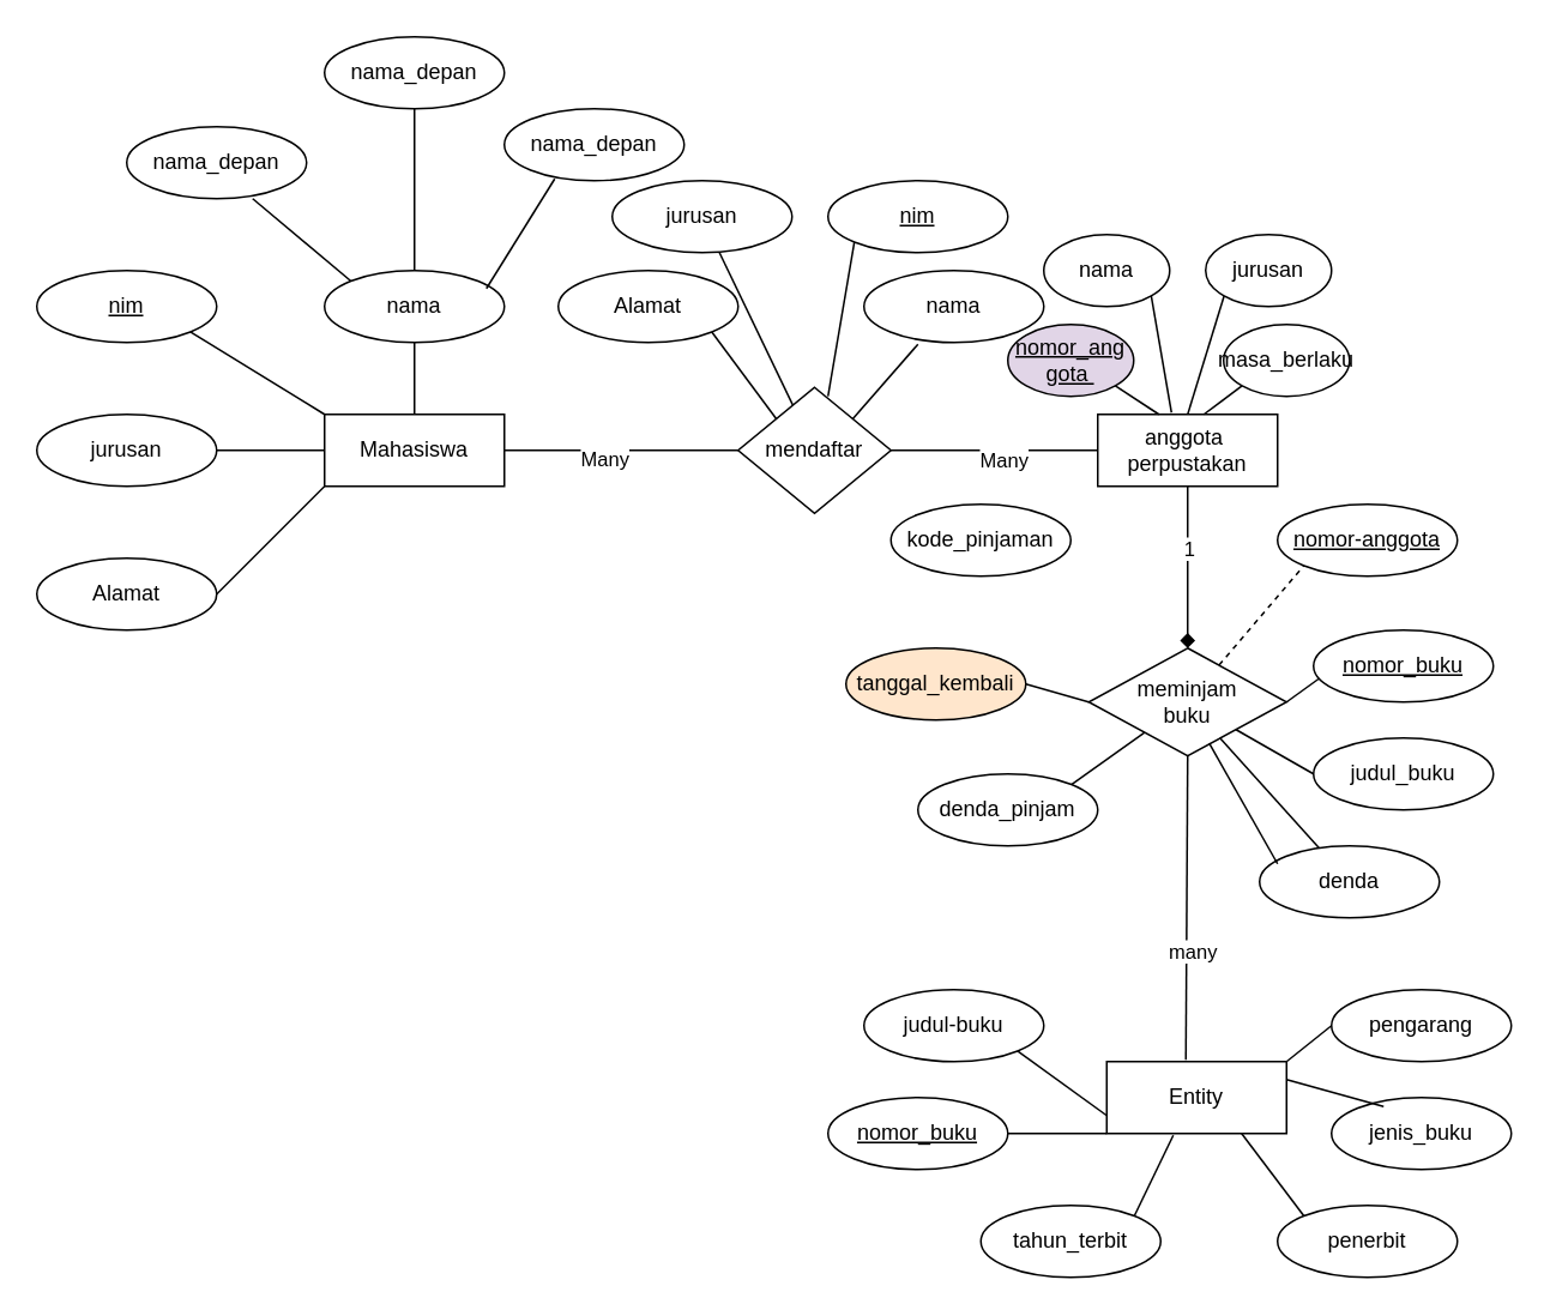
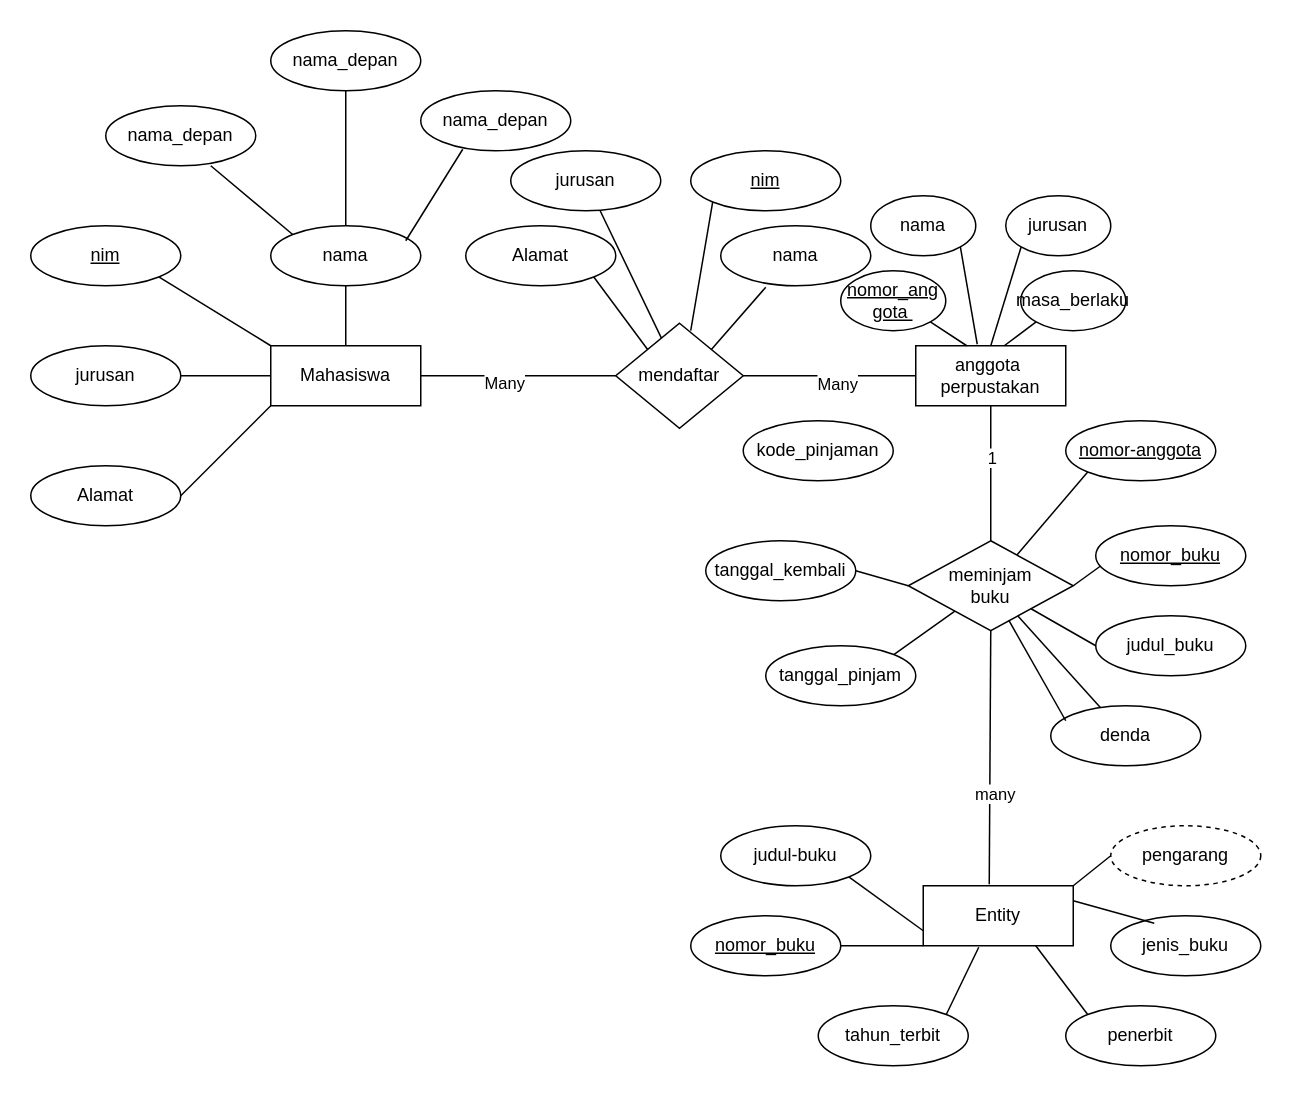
  <mxCell id="0" />
  <mxCell id="1" parent="0" />
  <mxCell id="2" value="nama_depan" style="ellipse;whiteSpace=wrap;html=1;align=center;" vertex="1" parent="1"><mxGeometry x="70" y="70" width="100" height="40" as="geometry" /></mxCell>
  <mxCell id="3" value="nama_depan" style="ellipse;whiteSpace=wrap;html=1;align=center;" vertex="1" parent="1"><mxGeometry x="180" y="20" width="100" height="40" as="geometry" /></mxCell>
  <mxCell id="4" value="nama_depan" style="ellipse;whiteSpace=wrap;html=1;align=center;" vertex="1" parent="1"><mxGeometry x="280" y="60" width="100" height="40" as="geometry" /></mxCell>
  <mxCell id="5" value="nama" style="ellipse;whiteSpace=wrap;html=1;align=center;" vertex="1" parent="1"><mxGeometry x="180" y="150" width="100" height="40" as="geometry" /></mxCell>
  <mxCell id="6" value="" style="endArrow=none;html=1;rounded=0;entryX=0.7;entryY=1;entryDx=0;entryDy=0;entryPerimeter=0;exitX=0;exitY=0;exitDx=0;exitDy=0;" edge="1" parent="1" source="5" target="2"><mxGeometry relative="1" as="geometry"><mxPoint x="213" y="156" as="sourcePoint" /><mxPoint x="290" y="240" as="targetPoint" /><Array as="points" /></mxGeometry></mxCell>
  <mxCell id="7" value="" style="endArrow=none;html=1;rounded=0;entryX=0.5;entryY=1;entryDx=0;entryDy=0;exitX=0.5;exitY=0;exitDx=0;exitDy=0;" edge="1" parent="1" source="5" target="3"><mxGeometry relative="1" as="geometry"><mxPoint x="230" y="150" as="sourcePoint" /><mxPoint x="480" y="260" as="targetPoint" /></mxGeometry></mxCell>
  <mxCell id="8" value="" style="endArrow=none;html=1;rounded=0;exitX=0.28;exitY=0.975;exitDx=0;exitDy=0;exitPerimeter=0;entryX=0.9;entryY=0.25;entryDx=0;entryDy=0;entryPerimeter=0;" edge="1" parent="1" source="4" target="5"><mxGeometry relative="1" as="geometry"><mxPoint x="300" y="220" as="sourcePoint" /><mxPoint x="390" y="220" as="targetPoint" /></mxGeometry></mxCell>
  <mxCell id="9" value="Mahasiswa" style="whiteSpace=wrap;html=1;align=center;" vertex="1" parent="1"><mxGeometry x="180" y="230" width="100" height="40" as="geometry" /></mxCell>
  <mxCell id="10" value="" style="endArrow=none;html=1;rounded=0;exitX=0.5;exitY=1;exitDx=0;exitDy=0;entryX=0.5;entryY=0;entryDx=0;entryDy=0;" edge="1" parent="1" source="5" target="9"><mxGeometry relative="1" as="geometry"><mxPoint x="280" y="230" as="sourcePoint" /><mxPoint x="360" y="230" as="targetPoint" /></mxGeometry></mxCell>
  <mxCell id="11" value="nim" style="ellipse;whiteSpace=wrap;html=1;align=center;fontStyle=4;" vertex="1" parent="1"><mxGeometry x="20" y="150" width="100" height="40" as="geometry" /></mxCell>
  <mxCell id="12" value="jurusan" style="ellipse;whiteSpace=wrap;html=1;align=center;" vertex="1" parent="1"><mxGeometry x="20" y="230" width="100" height="40" as="geometry" /></mxCell>
  <mxCell id="13" value="Alamat" style="ellipse;whiteSpace=wrap;html=1;align=center;" vertex="1" parent="1"><mxGeometry x="20" y="310" width="100" height="40" as="geometry" /></mxCell>
  <mxCell id="14" value="" style="endArrow=none;html=1;rounded=0;exitX=1;exitY=1;exitDx=0;exitDy=0;entryX=0;entryY=0;entryDx=0;entryDy=0;" edge="1" parent="1" source="11" target="9"><mxGeometry relative="1" as="geometry"><mxPoint x="280" y="230" as="sourcePoint" /><mxPoint x="360" y="230" as="targetPoint" /></mxGeometry></mxCell>
  <mxCell id="15" value="" style="endArrow=none;html=1;rounded=0;exitX=1;exitY=0.5;exitDx=0;exitDy=0;entryX=0;entryY=0.5;entryDx=0;entryDy=0;" edge="1" parent="1" source="12" target="9"><mxGeometry relative="1" as="geometry"><mxPoint x="115" y="194" as="sourcePoint" /><mxPoint x="190" y="240" as="targetPoint" /><Array as="points" /></mxGeometry></mxCell>
  <mxCell id="16" value="" style="endArrow=none;html=1;rounded=0;exitX=1;exitY=0.5;exitDx=0;exitDy=0;entryX=0;entryY=1;entryDx=0;entryDy=0;" edge="1" parent="1" source="13" target="9"><mxGeometry relative="1" as="geometry"><mxPoint x="125" y="204" as="sourcePoint" /><mxPoint x="200" y="250" as="targetPoint" /></mxGeometry></mxCell>
  <mxCell id="17" value="mendaftar" style="shape=rhombus;perimeter=rhombusPerimeter;whiteSpace=wrap;html=1;align=center;" vertex="1" parent="1"><mxGeometry x="410" y="215" width="85" height="70" as="geometry" /></mxCell>
  <mxCell id="18" value="" style="endArrow=none;html=1;rounded=0;entryX=0;entryY=0.5;entryDx=0;entryDy=0;exitX=1;exitY=0.5;exitDx=0;exitDy=0;" edge="1" parent="1" source="9" target="17"><mxGeometry relative="1" as="geometry"><mxPoint x="280" y="230" as="sourcePoint" /><mxPoint x="440" y="230" as="targetPoint" /></mxGeometry></mxCell>
  <mxCell id="19" value="Many" style="edgeLabel;html=1;align=center;verticalAlign=middle;resizable=0;points=[];" vertex="1" connectable="0" parent="18"><mxGeometry x="-0.154" y="-4" relative="1" as="geometry"><mxPoint as="offset" /></mxGeometry></mxCell>
  <mxCell id="20" value="anggota&amp;nbsp;&lt;div&gt;perpustakan&lt;/div&gt;" style="whiteSpace=wrap;html=1;align=center;" vertex="1" parent="1"><mxGeometry x="610" y="230" width="100" height="40" as="geometry" /></mxCell>
  <mxCell id="21" value="" style="endArrow=none;html=1;rounded=0;exitX=1;exitY=0.5;exitDx=0;exitDy=0;entryX=0;entryY=0.5;entryDx=0;entryDy=0;" edge="1" parent="1" source="17" target="20"><mxGeometry relative="1" as="geometry"><mxPoint x="480" y="300" as="sourcePoint" /><mxPoint x="610" y="300" as="targetPoint" /></mxGeometry></mxCell>
  <mxCell id="22" value="Many" style="edgeLabel;html=1;align=center;verticalAlign=middle;resizable=0;points=[];" vertex="1" connectable="0" parent="21"><mxGeometry x="0.078" y="-5" relative="1" as="geometry"><mxPoint as="offset" /></mxGeometry></mxCell>
  <mxCell id="23" value="nama" style="ellipse;whiteSpace=wrap;html=1;align=center;" vertex="1" parent="1"><mxGeometry x="480" y="150" width="100" height="40" as="geometry" /></mxCell>
  <mxCell id="24" value="jurusan" style="ellipse;whiteSpace=wrap;html=1;align=center;" vertex="1" parent="1"><mxGeometry x="340" y="100" width="100" height="40" as="geometry" /></mxCell>
  <mxCell id="25" value="Alamat" style="ellipse;whiteSpace=wrap;html=1;align=center;" vertex="1" parent="1"><mxGeometry x="310" y="150" width="100" height="40" as="geometry" /></mxCell>
  <mxCell id="26" value="nim" style="ellipse;whiteSpace=wrap;html=1;align=center;fontStyle=4;" vertex="1" parent="1"><mxGeometry x="460" y="100" width="100" height="40" as="geometry" /></mxCell>
  <mxCell id="27" value="" style="endArrow=none;html=1;rounded=0;exitX=1;exitY=1;exitDx=0;exitDy=0;entryX=0;entryY=0;entryDx=0;entryDy=0;" edge="1" parent="1" source="25" target="17"><mxGeometry relative="1" as="geometry"><mxPoint x="320" y="350" as="sourcePoint" /><mxPoint x="400" y="390" as="targetPoint" /></mxGeometry></mxCell>
  <mxCell id="28" value="" style="endArrow=none;html=1;rounded=0;" edge="1" parent="1" source="24" target="17"><mxGeometry relative="1" as="geometry"><mxPoint x="405" y="194" as="sourcePoint" /><mxPoint x="440" y="200" as="targetPoint" /></mxGeometry></mxCell>
  <mxCell id="29" value="" style="endArrow=none;html=1;rounded=0;exitX=0;exitY=1;exitDx=0;exitDy=0;entryX=0.588;entryY=0.071;entryDx=0;entryDy=0;entryPerimeter=0;" edge="1" parent="1" source="26" target="17"><mxGeometry relative="1" as="geometry"><mxPoint x="409" y="150" as="sourcePoint" /><mxPoint x="450" y="235" as="targetPoint" /></mxGeometry></mxCell>
  <mxCell id="30" value="" style="endArrow=none;html=1;rounded=0;exitX=0.3;exitY=1.025;exitDx=0;exitDy=0;entryX=1;entryY=0;entryDx=0;entryDy=0;exitPerimeter=0;" edge="1" parent="1" source="23" target="17"><mxGeometry relative="1" as="geometry"><mxPoint x="405" y="194" as="sourcePoint" /><mxPoint x="441" y="243" as="targetPoint" /></mxGeometry></mxCell>
  <mxCell id="31" value="nama" style="ellipse;whiteSpace=wrap;html=1;align=center;" vertex="1" parent="1"><mxGeometry x="580" y="130" width="70" height="40" as="geometry" /></mxCell>
- <mxCell id="32" value="nomor_ang&lt;div&gt;gota&amp;nbsp;&lt;/div&gt;" style="ellipse;whiteSpace=wrap;html=1;align=center;fontStyle=4;fillColor=#e1d5e7;" vertex="1" parent="1"><mxGeometry x="560" y="180" width="70" height="40" as="geometry" /></mxCell>
+ <mxCell id="32" value="nomor_ang&lt;div&gt;gota&amp;nbsp;&lt;/div&gt;" style="ellipse;whiteSpace=wrap;html=1;align=center;fontStyle=4;" vertex="1" parent="1"><mxGeometry x="560" y="180" width="70" height="40" as="geometry" /></mxCell>
  <mxCell id="33" value="jurusan" style="ellipse;whiteSpace=wrap;html=1;align=center;" vertex="1" parent="1"><mxGeometry x="670" y="130" width="70" height="40" as="geometry" /></mxCell>
  <mxCell id="34" value="masa_berlaku" style="ellipse;whiteSpace=wrap;html=1;align=center;" vertex="1" parent="1"><mxGeometry x="680" y="180" width="70" height="40" as="geometry" /></mxCell>
  <mxCell id="35" value="" style="endArrow=none;html=1;rounded=0;exitX=1;exitY=1;exitDx=0;exitDy=0;entryX=0.34;entryY=0;entryDx=0;entryDy=0;entryPerimeter=0;" edge="1" parent="1" source="32" target="20"><mxGeometry relative="1" as="geometry"><mxPoint x="550" y="380" as="sourcePoint" /><mxPoint x="600" y="410" as="targetPoint" /></mxGeometry></mxCell>
  <mxCell id="36" value="" style="endArrow=none;html=1;rounded=0;exitX=1;exitY=1;exitDx=0;exitDy=0;entryX=0.41;entryY=-0.025;entryDx=0;entryDy=0;entryPerimeter=0;" edge="1" parent="1" source="31" target="20"><mxGeometry relative="1" as="geometry"><mxPoint x="610" y="370" as="sourcePoint" /><mxPoint x="650" y="220" as="targetPoint" /><Array as="points" /></mxGeometry></mxCell>
  <mxCell id="37" value="" style="endArrow=none;html=1;rounded=0;exitX=0;exitY=1;exitDx=0;exitDy=0;entryX=0.5;entryY=0;entryDx=0;entryDy=0;" edge="1" parent="1" source="33" target="20"><mxGeometry relative="1" as="geometry"><mxPoint x="650" y="174" as="sourcePoint" /><mxPoint x="661" y="220" as="targetPoint" /><Array as="points" /></mxGeometry></mxCell>
  <mxCell id="38" value="" style="endArrow=none;html=1;rounded=0;exitX=0;exitY=1;exitDx=0;exitDy=0;entryX=0.59;entryY=0;entryDx=0;entryDy=0;entryPerimeter=0;" edge="1" parent="1" source="34" target="20"><mxGeometry relative="1" as="geometry"><mxPoint x="630" y="224" as="sourcePoint" /><mxPoint x="654" y="240" as="targetPoint" /></mxGeometry></mxCell>
  <mxCell id="39" value="meminjam&lt;div&gt;buku&lt;/div&gt;" style="shape=rhombus;perimeter=rhombusPerimeter;whiteSpace=wrap;html=1;align=center;" vertex="1" parent="1"><mxGeometry x="605" y="360" width="110" height="60" as="geometry" /></mxCell>
- <mxCell id="40" value="" style="endArrow=diamond;html=1;rounded=0;entryX=0.5;entryY=0;entryDx=0;entryDy=0;exitX=0.5;exitY=1;exitDx=0;exitDy=0;" edge="1" parent="1" source="20" target="39"><mxGeometry relative="1" as="geometry"><mxPoint x="550" y="310" as="sourcePoint" /><mxPoint x="710" y="310" as="targetPoint" /></mxGeometry></mxCell>
+ <mxCell id="40" value="" style="endArrow=none;html=1;rounded=0;entryX=0.5;entryY=0;entryDx=0;entryDy=0;exitX=0.5;exitY=1;exitDx=0;exitDy=0;" edge="1" parent="1" source="20" target="39"><mxGeometry relative="1" as="geometry"><mxPoint x="550" y="310" as="sourcePoint" /><mxPoint x="710" y="310" as="targetPoint" /></mxGeometry></mxCell>
  <mxCell id="41" value="1" style="edgeLabel;html=1;align=center;verticalAlign=middle;resizable=0;points=[];" vertex="1" connectable="0" parent="40"><mxGeometry x="-0.244" relative="1" as="geometry"><mxPoint as="offset" /></mxGeometry></mxCell>
  <mxCell id="42" value="Entity" style="whiteSpace=wrap;html=1;align=center;" vertex="1" parent="1"><mxGeometry x="615" y="590" width="100" height="40" as="geometry" /></mxCell>
  <mxCell id="43" value="" style="endArrow=none;html=1;rounded=0;exitX=0.5;exitY=1;exitDx=0;exitDy=0;entryX=0.44;entryY=-0.025;entryDx=0;entryDy=0;entryPerimeter=0;" edge="1" parent="1" source="39" target="42"><mxGeometry relative="1" as="geometry"><mxPoint x="530" y="430" as="sourcePoint" /><mxPoint x="600" y="480" as="targetPoint" /></mxGeometry></mxCell>
  <mxCell id="44" value="many" style="edgeLabel;html=1;align=center;verticalAlign=middle;resizable=0;points=[];" vertex="1" connectable="0" parent="43"><mxGeometry x="0.28" y="3" relative="1" as="geometry"><mxPoint as="offset" /></mxGeometry></mxCell>
  <mxCell id="45" value="nomor_buku" style="ellipse;whiteSpace=wrap;html=1;align=center;fontStyle=4;" vertex="1" parent="1"><mxGeometry x="730" y="350" width="100" height="40" as="geometry" /></mxCell>
  <mxCell id="46" value="nomor-anggota" style="ellipse;whiteSpace=wrap;html=1;align=center;fontStyle=4;" vertex="1" parent="1"><mxGeometry x="710" y="280" width="100" height="40" as="geometry" /></mxCell>
- <mxCell id="47" value="denda_pinjam" style="ellipse;whiteSpace=wrap;html=1;align=center;" vertex="1" parent="1"><mxGeometry x="510" y="430" width="100" height="40" as="geometry" /></mxCell>
- <mxCell id="48" value="tanggal_kembali" style="ellipse;whiteSpace=wrap;html=1;align=center;fillColor=#ffe6cc;" vertex="1" parent="1"><mxGeometry x="470" y="360" width="100" height="40" as="geometry" /></mxCell>
+ <mxCell id="47" value="tanggal_pinjam" style="ellipse;whiteSpace=wrap;html=1;align=center;" vertex="1" parent="1"><mxGeometry x="510" y="430" width="100" height="40" as="geometry" /></mxCell>
+ <mxCell id="48" value="tanggal_kembali" style="ellipse;whiteSpace=wrap;html=1;align=center;" vertex="1" parent="1"><mxGeometry x="470" y="360" width="100" height="40" as="geometry" /></mxCell>
  <mxCell id="49" value="kode_pinjaman" style="ellipse;whiteSpace=wrap;html=1;align=center;" vertex="1" parent="1"><mxGeometry x="495" y="280" width="100" height="40" as="geometry" /></mxCell>
  <mxCell id="50" value="denda" style="ellipse;whiteSpace=wrap;html=1;align=center;" vertex="1" parent="1"><mxGeometry x="700" y="470" width="100" height="40" as="geometry" /></mxCell>
  <mxCell id="51" value="judul_buku" style="ellipse;whiteSpace=wrap;html=1;align=center;" vertex="1" parent="1"><mxGeometry x="730" y="410" width="100" height="40" as="geometry" /></mxCell>
  <mxCell id="52" value="" style="endArrow=none;html=1;rounded=0;entryX=1;entryY=0;entryDx=0;entryDy=0;" edge="1" parent="1" source="39" target="47"><mxGeometry relative="1" as="geometry"><mxPoint x="400" y="490" as="sourcePoint" /><mxPoint x="560" y="490" as="targetPoint" /></mxGeometry></mxCell>
  <mxCell id="53" value="" style="endArrow=none;html=1;rounded=0;entryX=0;entryY=0.5;entryDx=0;entryDy=0;exitX=1;exitY=0.5;exitDx=0;exitDy=0;" edge="1" parent="1" source="48" target="39"><mxGeometry relative="1" as="geometry"><mxPoint x="240" y="430" as="sourcePoint" /><mxPoint x="330" y="430" as="targetPoint" /></mxGeometry></mxCell>
  <mxCell id="54" value="" style="endArrow=none;html=1;rounded=0;" edge="1" parent="1" source="39" target="50"><mxGeometry relative="1" as="geometry"><mxPoint x="400" y="490" as="sourcePoint" /><mxPoint x="490" y="490" as="targetPoint" /></mxGeometry></mxCell>
- <mxCell id="55" value="" style="endArrow=none;html=1;rounded=0;entryX=0;entryY=1;entryDx=0;entryDy=0;dashed=1;" edge="1" parent="1" source="39" target="46"><mxGeometry relative="1" as="geometry"><mxPoint x="260" y="480" as="sourcePoint" /><mxPoint x="420" y="480" as="targetPoint" /></mxGeometry></mxCell>
+ <mxCell id="55" value="" style="endArrow=none;html=1;rounded=0;entryX=0;entryY=1;entryDx=0;entryDy=0;" edge="1" parent="1" source="39" target="46"><mxGeometry relative="1" as="geometry"><mxPoint x="260" y="480" as="sourcePoint" /><mxPoint x="420" y="480" as="targetPoint" /></mxGeometry></mxCell>
  <mxCell id="56" value="" style="endArrow=none;html=1;rounded=0;entryX=0.03;entryY=0.675;entryDx=0;entryDy=0;entryPerimeter=0;exitX=1;exitY=0.5;exitDx=0;exitDy=0;" edge="1" parent="1" source="39" target="45"><mxGeometry relative="1" as="geometry"><mxPoint x="370" y="520" as="sourcePoint" /><mxPoint x="530" y="520" as="targetPoint" /></mxGeometry></mxCell>
  <mxCell id="57" value="" style="endArrow=none;html=1;rounded=0;entryX=0;entryY=0.5;entryDx=0;entryDy=0;" edge="1" parent="1" source="39" target="51"><mxGeometry relative="1" as="geometry"><mxPoint x="490" y="500" as="sourcePoint" /><mxPoint x="650" y="500" as="targetPoint" /></mxGeometry></mxCell>
  <mxCell id="58" value="" style="endArrow=none;html=1;rounded=0;exitX=0.609;exitY=0.883;exitDx=0;exitDy=0;exitPerimeter=0;" edge="1" parent="1" source="39"><mxGeometry relative="1" as="geometry"><mxPoint x="550" y="480" as="sourcePoint" /><mxPoint x="710" y="480" as="targetPoint" /></mxGeometry></mxCell>
  <mxCell id="59" value="penerbit" style="ellipse;whiteSpace=wrap;html=1;align=center;" vertex="1" parent="1"><mxGeometry x="710" y="670" width="100" height="40" as="geometry" /></mxCell>
  <mxCell id="60" value="judul-buku" style="ellipse;whiteSpace=wrap;html=1;align=center;" vertex="1" parent="1"><mxGeometry x="480" y="550" width="100" height="40" as="geometry" /></mxCell>
  <mxCell id="61" value="tahun_terbit" style="ellipse;whiteSpace=wrap;html=1;align=center;" vertex="1" parent="1"><mxGeometry x="545" y="670" width="100" height="40" as="geometry" /></mxCell>
- <mxCell id="62" value="pengarang" style="ellipse;whiteSpace=wrap;html=1;align=center;" vertex="1" parent="1"><mxGeometry x="740" y="550" width="100" height="40" as="geometry" /></mxCell>
+ <mxCell id="62" value="pengarang" style="ellipse;whiteSpace=wrap;html=1;align=center;dashed=1;" vertex="1" parent="1"><mxGeometry x="740" y="550" width="100" height="40" as="geometry" /></mxCell>
  <mxCell id="63" value="jenis_buku" style="ellipse;whiteSpace=wrap;html=1;align=center;" vertex="1" parent="1"><mxGeometry x="740" y="610" width="100" height="40" as="geometry" /></mxCell>
  <mxCell id="64" value="nomor_buku" style="ellipse;whiteSpace=wrap;html=1;align=center;fontStyle=4;" vertex="1" parent="1"><mxGeometry x="460" y="610" width="100" height="40" as="geometry" /></mxCell>
  <mxCell id="65" value="" style="endArrow=none;html=1;rounded=0;entryX=0;entryY=0.5;entryDx=0;entryDy=0;exitX=1;exitY=0;exitDx=0;exitDy=0;" edge="1" parent="1" source="42" target="62"><mxGeometry relative="1" as="geometry"><mxPoint x="720" y="590" as="sourcePoint" /><mxPoint x="450" y="480" as="targetPoint" /></mxGeometry></mxCell>
  <mxCell id="66" value="" style="endArrow=none;html=1;rounded=0;entryX=0.29;entryY=0.125;entryDx=0;entryDy=0;entryPerimeter=0;exitX=1;exitY=0.25;exitDx=0;exitDy=0;" edge="1" parent="1" source="42" target="63"><mxGeometry relative="1" as="geometry"><mxPoint x="80" y="490" as="sourcePoint" /><mxPoint x="240" y="490" as="targetPoint" /></mxGeometry></mxCell>
  <mxCell id="67" value="" style="endArrow=none;html=1;rounded=0;entryX=0;entryY=0;entryDx=0;entryDy=0;exitX=0.75;exitY=1;exitDx=0;exitDy=0;" edge="1" parent="1" source="42" target="59"><mxGeometry relative="1" as="geometry"><mxPoint x="140" y="570" as="sourcePoint" /><mxPoint x="300" y="570" as="targetPoint" /></mxGeometry></mxCell>
  <mxCell id="68" value="" style="endArrow=none;html=1;rounded=0;entryX=1;entryY=0;entryDx=0;entryDy=0;exitX=0.37;exitY=1.025;exitDx=0;exitDy=0;exitPerimeter=0;" edge="1" parent="1" source="42" target="61"><mxGeometry relative="1" as="geometry"><mxPoint x="140" y="640" as="sourcePoint" /><mxPoint x="300" y="640" as="targetPoint" /></mxGeometry></mxCell>
  <mxCell id="69" value="" style="endArrow=none;html=1;rounded=0;entryX=0;entryY=0.75;entryDx=0;entryDy=0;exitX=1;exitY=1;exitDx=0;exitDy=0;" edge="1" parent="1" source="60" target="42"><mxGeometry relative="1" as="geometry"><mxPoint x="560" y="600" as="sourcePoint" /><mxPoint x="400" y="540" as="targetPoint" /></mxGeometry></mxCell>
  <mxCell id="70" value="" style="endArrow=none;html=1;rounded=0;entryX=0;entryY=1;entryDx=0;entryDy=0;exitX=1;exitY=0.5;exitDx=0;exitDy=0;" edge="1" parent="1" source="64" target="42"><mxGeometry relative="1" as="geometry"><mxPoint x="260" y="610" as="sourcePoint" /><mxPoint x="420" y="610" as="targetPoint" /></mxGeometry></mxCell>
